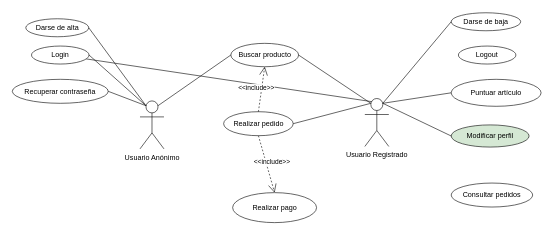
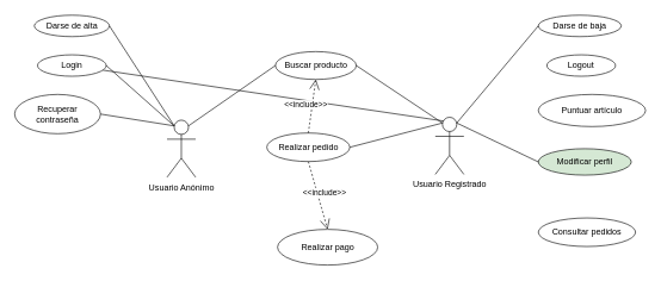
  <mxCell id="0" />
  <mxCell id="1" parent="0" />
  <mxCell id="2" value="&lt;div&gt;Usuario Anónimo&lt;/div&gt;" style="shape=umlActor;verticalLabelPosition=bottom;labelBackgroundColor=#ffffff;verticalAlign=top;html=1;outlineConnect=0;" parent="1" vertex="1"><mxGeometry x="233" y="167.5" width="40" height="80" as="geometry" /></mxCell>
- <mxCell id="3" value="Darse de alta" style="ellipse;whiteSpace=wrap;html=1;" parent="1" vertex="1"><mxGeometry x="42.5" y="30.5" width="105" height="30" as="geometry" /></mxCell>
+ <mxCell id="3" value="Darse de alta" style="ellipse;whiteSpace=wrap;html=1;" parent="1" vertex="1"><mxGeometry x="47.5" y="20.5" width="105" height="30" as="geometry" /></mxCell>
  <mxCell id="4" value="Buscar producto" style="ellipse;whiteSpace=wrap;html=1;" parent="1" vertex="1"><mxGeometry x="384.5" y="71.5" width="113" height="39" as="geometry" /></mxCell>
  <mxCell id="5" value="Darse de baja" style="ellipse;whiteSpace=wrap;html=1;" parent="1" vertex="1"><mxGeometry x="752" y="20.5" width="116" height="30" as="geometry" /></mxCell>
  <mxCell id="6" value="Modificar perfil" style="ellipse;whiteSpace=wrap;html=1;fillColor=#d5e8d4;" parent="1" vertex="1"><mxGeometry x="752" y="207.5" width="130" height="37" as="geometry" /></mxCell>
  <mxCell id="7" value="Logout" style="ellipse;whiteSpace=wrap;html=1;" parent="1" vertex="1"><mxGeometry x="764" y="76" width="96" height="30" as="geometry" /></mxCell>
  <mxCell id="8" value="Realizar pedido" style="ellipse;whiteSpace=wrap;html=1;" parent="1" vertex="1"><mxGeometry x="372.5" y="185.5" width="116" height="40" as="geometry" /></mxCell>
  <mxCell id="9" value="Consultar pedidos" style="ellipse;whiteSpace=wrap;html=1;" parent="1" vertex="1"><mxGeometry x="752" y="304.5" width="136" height="40" as="geometry" /></mxCell>
  <mxCell id="10" value="Puntuar artículo" style="ellipse;whiteSpace=wrap;html=1;" parent="1" vertex="1"><mxGeometry x="752" y="131.5" width="150" height="45" as="geometry" /></mxCell>
- <mxCell id="11" value="Recuperar contraseña" style="ellipse;whiteSpace=wrap;html=1;" parent="1" vertex="1"><mxGeometry x="20" y="131.5" width="160" height="40" as="geometry" /></mxCell>
+ <mxCell id="11" value="Recuperar contraseña" style="ellipse;whiteSpace=wrap;html=1;" parent="1" vertex="1"><mxGeometry x="20" y="131.5" width="120" height="55" as="geometry" /></mxCell>
  <mxCell id="12" value="" style="endArrow=none;html=1;entryX=0.25;entryY=0.1;entryDx=0;entryDy=0;entryPerimeter=0;exitX=1;exitY=0.5;exitDx=0;exitDy=0;" parent="1" edge="1" target="22" source="4"><mxGeometry width="50" height="50" relative="1" as="geometry"><mxPoint x="532" y="146" as="sourcePoint" /><mxPoint x="562" y="136" as="targetPoint" /></mxGeometry></mxCell>
  <mxCell id="13" value="" style="endArrow=none;html=1;entryX=0.25;entryY=0.1;entryDx=0;entryDy=0;entryPerimeter=0;exitX=1;exitY=0.5;exitDx=0;exitDy=0;" parent="1" edge="1" target="2" source="3"><mxGeometry width="50" height="50" relative="1" as="geometry"><mxPoint x="22" y="-4" as="sourcePoint" /><mxPoint x="82" y="-44" as="targetPoint" /></mxGeometry></mxCell>
  <mxCell id="14" value="" style="endArrow=none;html=1;entryX=0;entryY=0.5;entryDx=0;entryDy=0;exitX=0.75;exitY=0.1;exitDx=0;exitDy=0;exitPerimeter=0;" parent="1" edge="1" target="4" source="2"><mxGeometry width="50" height="50" relative="1" as="geometry"><mxPoint x="292" y="126" as="sourcePoint" /><mxPoint x="382" y="106" as="targetPoint" /></mxGeometry></mxCell>
  <mxCell id="15" value="" style="endArrow=none;html=1;exitX=0.75;exitY=0.1;exitDx=0;exitDy=0;exitPerimeter=0;" parent="1" edge="1" target="24" source="22"><mxGeometry width="50" height="50" relative="1" as="geometry"><mxPoint x="642" y="284.5" as="sourcePoint" /><mxPoint x="722" y="314.5" as="targetPoint" /></mxGeometry></mxCell>
  <mxCell id="16" value="" style="endArrow=none;html=1;exitX=0.75;exitY=0.1;exitDx=0;exitDy=0;exitPerimeter=0;entryX=0;entryY=0.5;entryDx=0;entryDy=0;" parent="1" edge="1" target="5" source="22"><mxGeometry width="50" height="50" relative="1" as="geometry"><mxPoint x="662" y="126" as="sourcePoint" /><mxPoint x="742" y="46" as="targetPoint" /></mxGeometry></mxCell>
- <mxCell id="17" value="" style="endArrow=none;html=1;exitX=0.75;exitY=0.1;exitDx=0;exitDy=0;exitPerimeter=0;entryX=0;entryY=0.5;entryDx=0;entryDy=0;" parent="1" edge="1" target="10" source="22"><mxGeometry width="50" height="50" relative="1" as="geometry"><mxPoint x="662" y="206" as="sourcePoint" /><mxPoint x="742" y="166" as="targetPoint" /></mxGeometry></mxCell>
  <mxCell id="18" value="" style="endArrow=none;html=1;entryX=0.25;entryY=0.1;entryDx=0;entryDy=0;entryPerimeter=0;exitX=1;exitY=0.5;exitDx=0;exitDy=0;" parent="1" edge="1" target="22" source="8"><mxGeometry width="50" height="50" relative="1" as="geometry"><mxPoint x="512" y="296" as="sourcePoint" /><mxPoint x="582" y="276" as="targetPoint" /></mxGeometry></mxCell>
  <mxCell id="19" value="" style="endArrow=none;html=1;entryX=0.25;entryY=0.1;entryDx=0;entryDy=0;entryPerimeter=0;exitX=1;exitY=0.5;exitDx=0;exitDy=0;" edge="1" parent="1" source="24" target="2"><mxGeometry width="50" height="50" relative="1" as="geometry"><mxPoint x="22" y="426" as="sourcePoint" /><mxPoint x="132" y="516" as="targetPoint" /></mxGeometry></mxCell>
  <mxCell id="20" value="" style="endArrow=none;html=1;entryX=0.25;entryY=0.1;entryDx=0;entryDy=0;entryPerimeter=0;exitX=1;exitY=0.5;exitDx=0;exitDy=0;" edge="1" parent="1" source="11" target="2"><mxGeometry width="50" height="50" relative="1" as="geometry"><mxPoint x="-18" y="426" as="sourcePoint" /><mxPoint x="52" y="546" as="targetPoint" /></mxGeometry></mxCell>
  <mxCell id="21" value="" style="endArrow=none;html=1;exitX=0.75;exitY=0.1;exitDx=0;exitDy=0;exitPerimeter=0;entryX=0;entryY=0.5;entryDx=0;entryDy=0;" edge="1" parent="1" source="22" target="6"><mxGeometry width="50" height="50" relative="1" as="geometry"><mxPoint x="665" y="225.5" as="sourcePoint" /><mxPoint x="722" y="216" as="targetPoint" /></mxGeometry></mxCell>
  <mxCell id="22" value="&lt;div&gt;Usuario Registrado&lt;/div&gt;" style="shape=umlActor;verticalLabelPosition=bottom;labelBackgroundColor=#ffffff;verticalAlign=top;html=1;outlineConnect=0;" vertex="1" parent="1"><mxGeometry x="608" y="163.5" width="40" height="80" as="geometry" /></mxCell>
  <mxCell id="23" value="Realizar pago" style="ellipse;whiteSpace=wrap;html=1;" vertex="1" parent="1"><mxGeometry x="387.5" y="320.5" width="140" height="50" as="geometry" /></mxCell>
  <mxCell id="24" value="Login" style="ellipse;whiteSpace=wrap;html=1;" vertex="1" parent="1"><mxGeometry x="52" y="76" width="96" height="30" as="geometry" /></mxCell>
  <mxCell id="25" value="&amp;lt;&amp;lt;include&amp;gt;&amp;gt;" style="endArrow=open;endSize=12;dashed=1;html=1;exitX=0.5;exitY=0;exitDx=0;exitDy=0;entryX=0.5;entryY=1;entryDx=0;entryDy=0;" edge="1" parent="1" source="8" target="4"><mxGeometry y="9" width="160" relative="1" as="geometry"><mxPoint x="568.5" y="280" as="sourcePoint" /><mxPoint x="728.5" y="280" as="targetPoint" /><mxPoint y="-1" as="offset" /></mxGeometry></mxCell>
  <mxCell id="26" value="&amp;lt;&amp;lt;include&amp;gt;&amp;gt;" style="endArrow=open;endSize=12;dashed=1;html=1;exitX=0.5;exitY=1;exitDx=0;exitDy=0;entryX=0.5;entryY=0;entryDx=0;entryDy=0;" edge="1" parent="1" source="8" target="23"><mxGeometry y="9" width="160" relative="1" as="geometry"><mxPoint x="450.5" y="200.5" as="sourcePoint" /><mxPoint x="383" y="110.5" as="targetPoint" /><mxPoint y="-1" as="offset" /></mxGeometry></mxCell>
